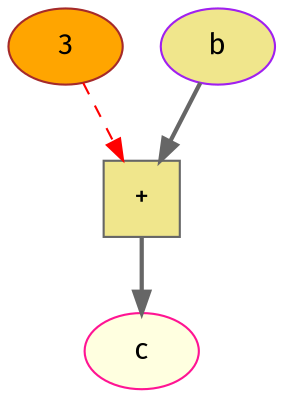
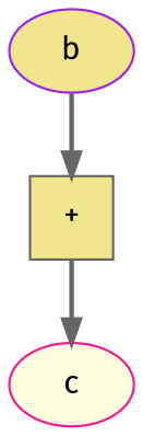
  digraph {
    rankdir=TB
    fontname="Fira Sans"
    node [style=filled fillcolor=khaki fontname="Fira Sans"]
    edge [color=gray40 style=bold fontname="Fira Sans"]
-   n1 [label=3 fillcolor=orange color=brown]
    n2 [label="+" shape=square color=gray40]
    b [color=purple]
    c [fillcolor=lightyellow color=deeppink]
-   n1 -> n2 [color=red style=dashed]
    n2 -> c
    b -> n2
  }
